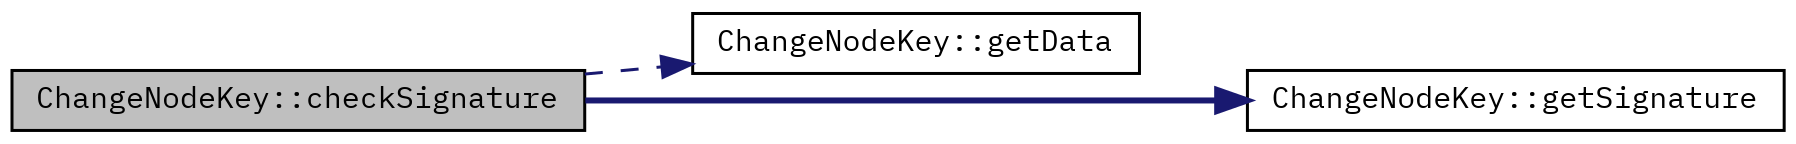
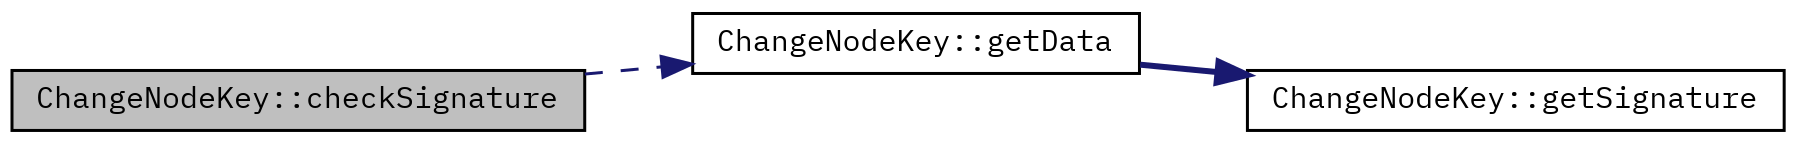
  digraph {
    fontname="IBM Plex Mono"
    rankdir=LR
    node [color=black fillcolor=white fontname="IBM Plex Mono" fontsize=10 shape=record style=filled]
    edge [color=midnightblue fontname="IBM Plex Mono" fontsize=10 labelfontname=Helvetica labelfontsize=10]
    n1 [fillcolor=grey75 fontcolor=black height=0.2 label="ChangeNodeKey::checkSignature" width=0.4]
    n2 [height=0.2 label="ChangeNodeKey::getData" width=0.4]
    n3 [height=0.2 label="ChangeNodeKey::getSignature" width=0.4]
    n1 -> n2 [style=dashed]
-   n1 -> n3 [style=bold]
+   n2 -> n3 [style=bold]
  }
